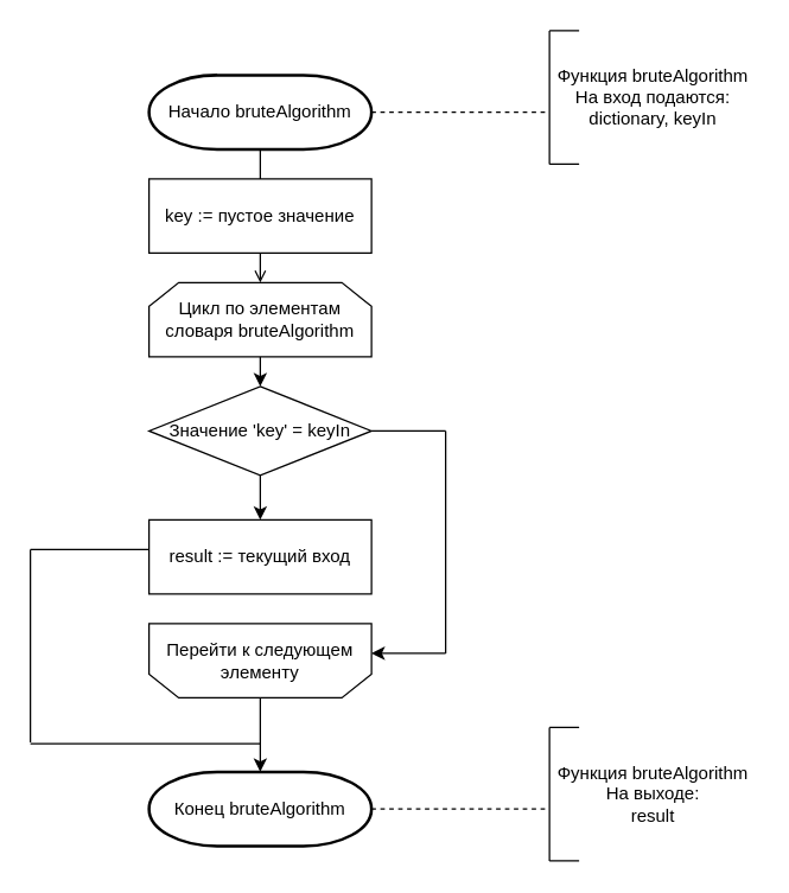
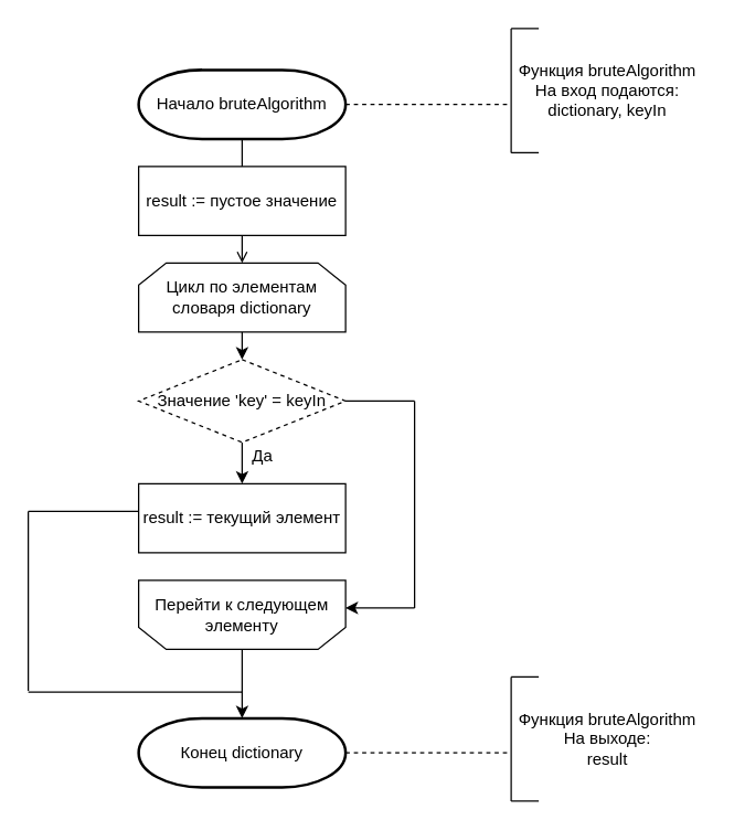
  <mxCell id="0" />
  <mxCell id="1" parent="0" />
  <mxCell id="2" value="Начало bruteAlgorithm" style="strokeWidth=2;html=1;shape=mxgraph.flowchart.terminator;whiteSpace=wrap;" vertex="1" parent="1"><mxGeometry x="100" y="50" width="150" height="50" as="geometry" /></mxCell>
  <mxCell id="3" value="" style="shape=loopLimit;whiteSpace=wrap;html=1;rotation=-180;" vertex="1" parent="1"><mxGeometry x="100" y="420" width="150" height="50" as="geometry" /></mxCell>
  <mxCell id="4" value="Перейти к следующем элементу" style="text;html=1;strokeColor=none;fillColor=none;align=center;verticalAlign=middle;whiteSpace=wrap;rounded=0;" vertex="1" parent="1"><mxGeometry x="100" y="420" width="150" height="50" as="geometry" /></mxCell>
- <mxCell id="5" value="key := пустое значение" style="rounded=0;whiteSpace=wrap;html=1;" vertex="1" parent="1"><mxGeometry x="100" y="120" width="150" height="50" as="geometry" /></mxCell>
- <mxCell id="6" value="Цикл по элементам словаря bruteAlgorithm" style="shape=loopLimit;whiteSpace=wrap;html=1;" vertex="1" parent="1"><mxGeometry x="100" y="190" width="150" height="50" as="geometry" /></mxCell>
- <mxCell id="7" value="Значение 'key' = keyIn" style="rhombus;whiteSpace=wrap;html=1;" vertex="1" parent="1"><mxGeometry x="100" y="260" width="150" height="60" as="geometry" /></mxCell>
+ <mxCell id="5" value="result := пустое значение" style="rounded=0;whiteSpace=wrap;html=1;" vertex="1" parent="1"><mxGeometry x="100" y="120" width="150" height="50" as="geometry" /></mxCell>
+ <mxCell id="6" value="Цикл по элементам словаря dictionary" style="shape=loopLimit;whiteSpace=wrap;html=1;" vertex="1" parent="1"><mxGeometry x="100" y="190" width="150" height="50" as="geometry" /></mxCell>
+ <mxCell id="7" value="Значение 'key' = keyIn" style="rhombus;whiteSpace=wrap;html=1;dashed=1;" vertex="1" parent="1"><mxGeometry x="100" y="260" width="150" height="60" as="geometry" /></mxCell>
  <mxCell id="8" value="" style="endArrow=classic;html=1;exitX=0.5;exitY=1;exitDx=0;exitDy=0;entryX=0.5;entryY=0;entryDx=0;entryDy=0;" edge="1" parent="1" source="7" target="9"><mxGeometry width="50" height="50" relative="1" as="geometry"><mxPoint x="240" y="480" as="sourcePoint" /><mxPoint x="175" y="340" as="targetPoint" /></mxGeometry></mxCell>
- <mxCell id="9" value="result&amp;nbsp;:= текущий вход" style="rounded=0;whiteSpace=wrap;html=1;" vertex="1" parent="1"><mxGeometry x="100" y="350" width="150" height="50" as="geometry" /></mxCell>
+ <mxCell id="9" value="result&amp;nbsp;:= текущий элемент" style="rounded=0;whiteSpace=wrap;html=1;" vertex="1" parent="1"><mxGeometry x="100" y="350" width="150" height="50" as="geometry" /></mxCell>
+ <mxCell id="10" value="Да" style="text;html=1;strokeColor=none;fillColor=none;align=center;verticalAlign=middle;whiteSpace=wrap;rounded=0;" vertex="1" parent="1"><mxGeometry x="170" y="320" width="40" height="20" as="geometry" /></mxCell>
  <mxCell id="11" value="" style="endArrow=none;html=1;exitX=1;exitY=0.5;exitDx=0;exitDy=0;" edge="1" parent="1" source="7"><mxGeometry width="50" height="50" relative="1" as="geometry"><mxPoint x="350" y="350" as="sourcePoint" /><mxPoint x="300" y="290" as="targetPoint" /></mxGeometry></mxCell>
  <mxCell id="12" value="" style="endArrow=none;html=1;" edge="1" parent="1"><mxGeometry width="50" height="50" relative="1" as="geometry"><mxPoint x="300" y="440" as="sourcePoint" /><mxPoint x="300" y="290" as="targetPoint" /></mxGeometry></mxCell>
  <mxCell id="13" value="" style="endArrow=classic;html=1;" edge="1" parent="1"><mxGeometry width="50" height="50" relative="1" as="geometry"><mxPoint x="300" y="440" as="sourcePoint" /><mxPoint x="250" y="440" as="targetPoint" /></mxGeometry></mxCell>
  <mxCell id="14" value="" style="endArrow=classic;html=1;exitX=0.5;exitY=1;exitDx=0;exitDy=0;entryX=0.5;entryY=0;entryDx=0;entryDy=0;" edge="1" parent="1" source="6" target="7"><mxGeometry width="50" height="50" relative="1" as="geometry"><mxPoint x="480" y="410" as="sourcePoint" /><mxPoint x="530" y="360" as="targetPoint" /></mxGeometry></mxCell>
  <mxCell id="15" value="" style="endArrow=open;html=1;exitX=0.5;exitY=1;exitDx=0;exitDy=0;entryX=0.5;entryY=0;entryDx=0;entryDy=0;" edge="1" parent="1" source="5" target="6"><mxGeometry width="50" height="50" relative="1" as="geometry"><mxPoint x="460" y="340" as="sourcePoint" /><mxPoint x="510" y="290" as="targetPoint" /></mxGeometry></mxCell>
  <mxCell id="16" value="" style="endArrow=none;html=1;exitX=0.5;exitY=1;exitDx=0;exitDy=0;exitPerimeter=0;entryX=0.5;entryY=0;entryDx=0;entryDy=0;" edge="1" parent="1" source="2" target="5"><mxGeometry width="50" height="50" relative="1" as="geometry"><mxPoint x="400" y="340" as="sourcePoint" /><mxPoint x="440" y="290" as="targetPoint" /></mxGeometry></mxCell>
  <mxCell id="17" value="" style="endArrow=classic;html=1;exitX=0.5;exitY=1;exitDx=0;exitDy=0;" edge="1" parent="1" source="4"><mxGeometry width="50" height="50" relative="1" as="geometry"><mxPoint x="240" y="680" as="sourcePoint" /><mxPoint x="175" y="520" as="targetPoint" /></mxGeometry></mxCell>
  <mxCell id="18" value="" style="endArrow=none;html=1;" edge="1" parent="1"><mxGeometry width="50" height="50" relative="1" as="geometry"><mxPoint x="175" y="501" as="sourcePoint" /><mxPoint x="20" y="501" as="targetPoint" /></mxGeometry></mxCell>
  <mxCell id="19" value="" style="endArrow=none;html=1;" edge="1" parent="1"><mxGeometry width="50" height="50" relative="1" as="geometry"><mxPoint x="20" y="500" as="sourcePoint" /><mxPoint x="20" y="370" as="targetPoint" /></mxGeometry></mxCell>
  <mxCell id="20" value="" style="endArrow=none;html=1;entryX=0;entryY=0.4;entryDx=0;entryDy=0;entryPerimeter=0;" edge="1" parent="1" target="9"><mxGeometry width="50" height="50" relative="1" as="geometry"><mxPoint x="20" y="370" as="sourcePoint" /><mxPoint x="-20" y="310" as="targetPoint" /></mxGeometry></mxCell>
- <mxCell id="21" value="Конец bruteAlgorithm" style="strokeWidth=2;html=1;shape=mxgraph.flowchart.terminator;whiteSpace=wrap;" vertex="1" parent="1"><mxGeometry x="100" y="520" width="150" height="50" as="geometry" /></mxCell>
+ <mxCell id="21" value="Конец dictionary" style="strokeWidth=2;html=1;shape=mxgraph.flowchart.terminator;whiteSpace=wrap;" vertex="1" parent="1"><mxGeometry x="100" y="520" width="150" height="50" as="geometry" /></mxCell>
  <mxCell id="22" value="" style="endArrow=none;dashed=1;html=1;exitX=1;exitY=0.5;exitDx=0;exitDy=0;exitPerimeter=0;" edge="1" parent="1" source="2"><mxGeometry width="50" height="50" relative="1" as="geometry"><mxPoint x="330" y="190" as="sourcePoint" /><mxPoint x="370" y="75" as="targetPoint" /></mxGeometry></mxCell>
  <mxCell id="23" value="" style="endArrow=none;html=1;" edge="1" parent="1"><mxGeometry width="50" height="50" relative="1" as="geometry"><mxPoint x="370" y="110" as="sourcePoint" /><mxPoint x="370" y="20" as="targetPoint" /></mxGeometry></mxCell>
  <mxCell id="24" value="" style="endArrow=none;html=1;" edge="1" parent="1"><mxGeometry width="50" height="50" relative="1" as="geometry"><mxPoint x="370" y="20" as="sourcePoint" /><mxPoint x="390" y="20" as="targetPoint" /></mxGeometry></mxCell>
  <mxCell id="25" value="" style="endArrow=none;html=1;" edge="1" parent="1"><mxGeometry width="50" height="50" relative="1" as="geometry"><mxPoint x="370" y="110" as="sourcePoint" /><mxPoint x="390" y="110" as="targetPoint" /></mxGeometry></mxCell>
  <mxCell id="26" value="Функция bruteAlgorithm&lt;br&gt;На вход подаются:&lt;br&gt;dictionary, keyIn" style="text;html=1;strokeColor=none;fillColor=none;align=center;verticalAlign=middle;whiteSpace=wrap;rounded=0;" vertex="1" parent="1"><mxGeometry x="370" y="20" width="140" height="90" as="geometry" /></mxCell>
  <mxCell id="27" value="" style="endArrow=none;dashed=1;html=1;exitX=1;exitY=0.5;exitDx=0;exitDy=0;exitPerimeter=0;" edge="1" parent="1"><mxGeometry width="50" height="50" relative="1" as="geometry"><mxPoint x="250" y="545" as="sourcePoint" /><mxPoint x="370" y="545" as="targetPoint" /></mxGeometry></mxCell>
  <mxCell id="28" value="" style="endArrow=none;html=1;" edge="1" parent="1"><mxGeometry width="50" height="50" relative="1" as="geometry"><mxPoint x="370" y="580" as="sourcePoint" /><mxPoint x="370" y="490" as="targetPoint" /></mxGeometry></mxCell>
  <mxCell id="29" value="" style="endArrow=none;html=1;" edge="1" parent="1"><mxGeometry width="50" height="50" relative="1" as="geometry"><mxPoint x="370" y="490" as="sourcePoint" /><mxPoint x="390" y="490" as="targetPoint" /></mxGeometry></mxCell>
  <mxCell id="30" value="" style="endArrow=none;html=1;" edge="1" parent="1"><mxGeometry width="50" height="50" relative="1" as="geometry"><mxPoint x="370" y="580" as="sourcePoint" /><mxPoint x="390" y="580" as="targetPoint" /></mxGeometry></mxCell>
  <mxCell id="31" value="Функция bruteAlgorithm&lt;br&gt;На выходе:&lt;br&gt;result" style="text;html=1;strokeColor=none;fillColor=none;align=center;verticalAlign=middle;whiteSpace=wrap;rounded=0;" vertex="1" parent="1"><mxGeometry x="370" y="490" width="140" height="90" as="geometry" /></mxCell>
